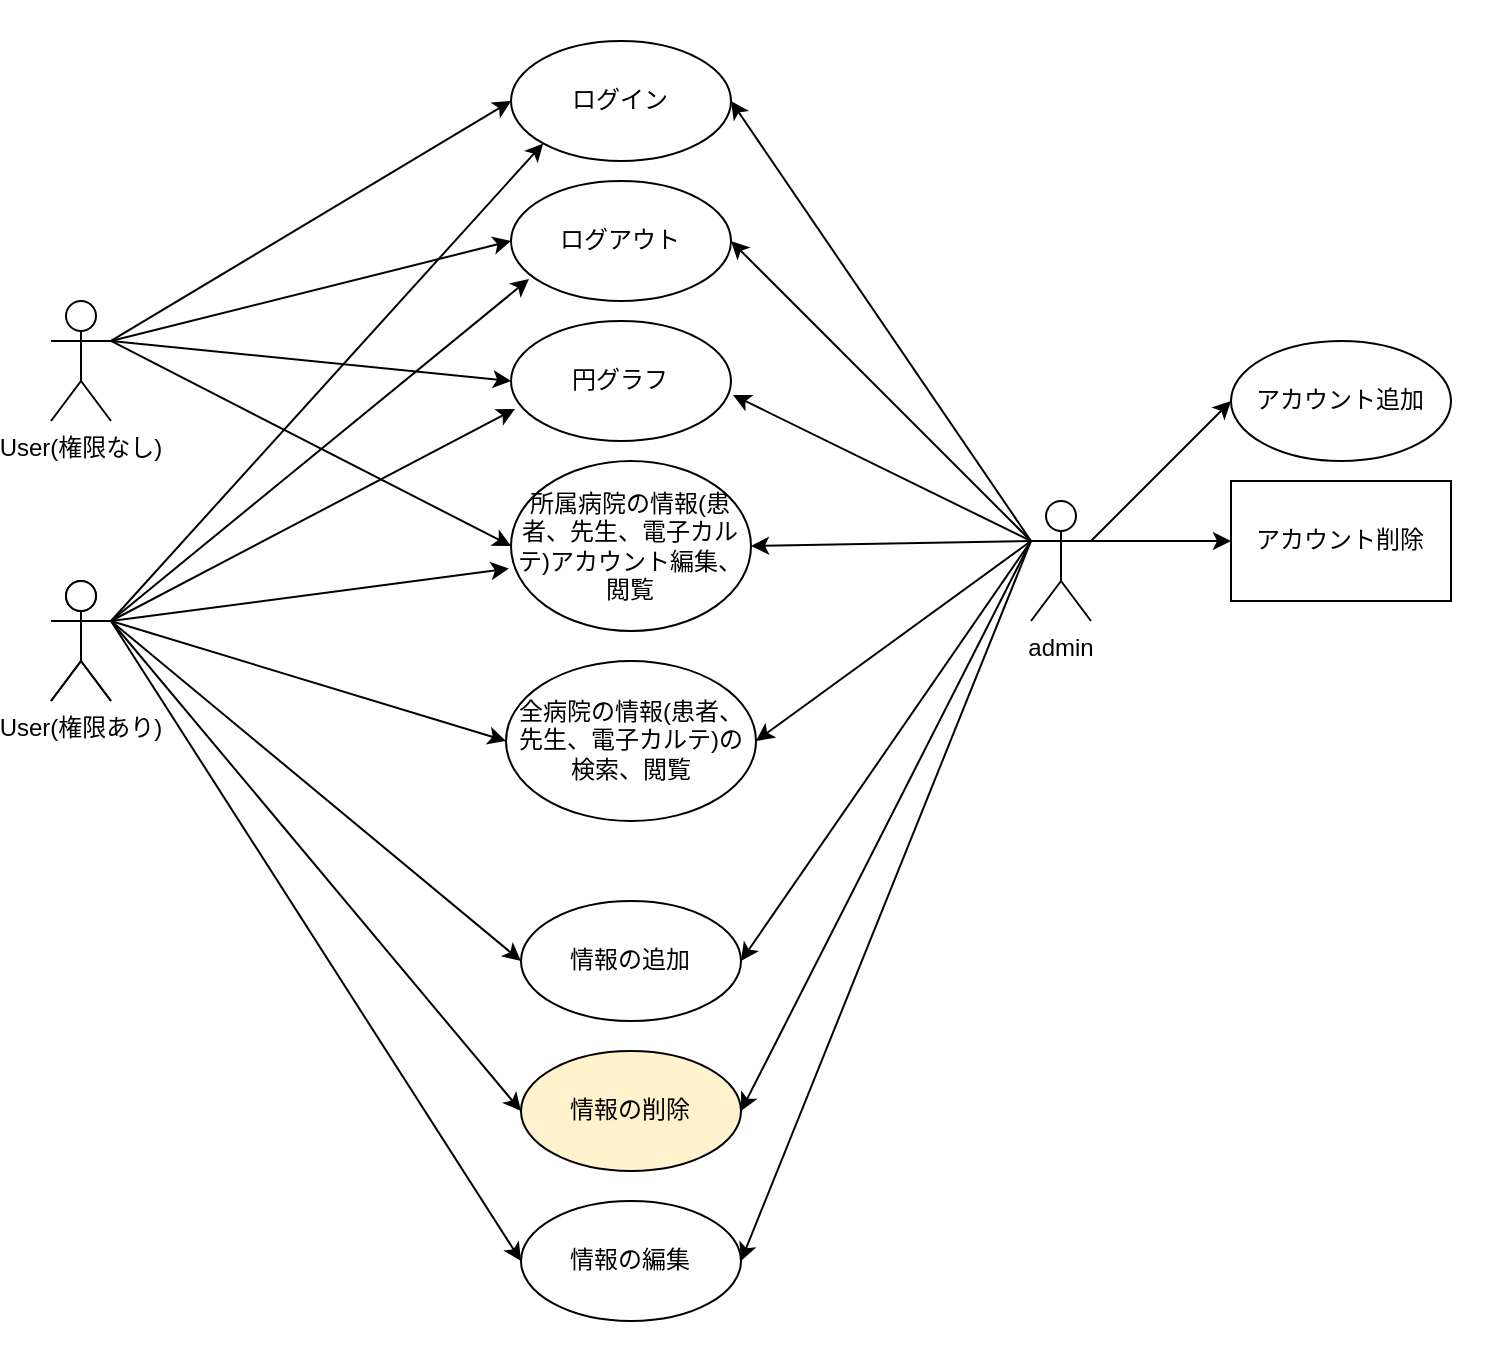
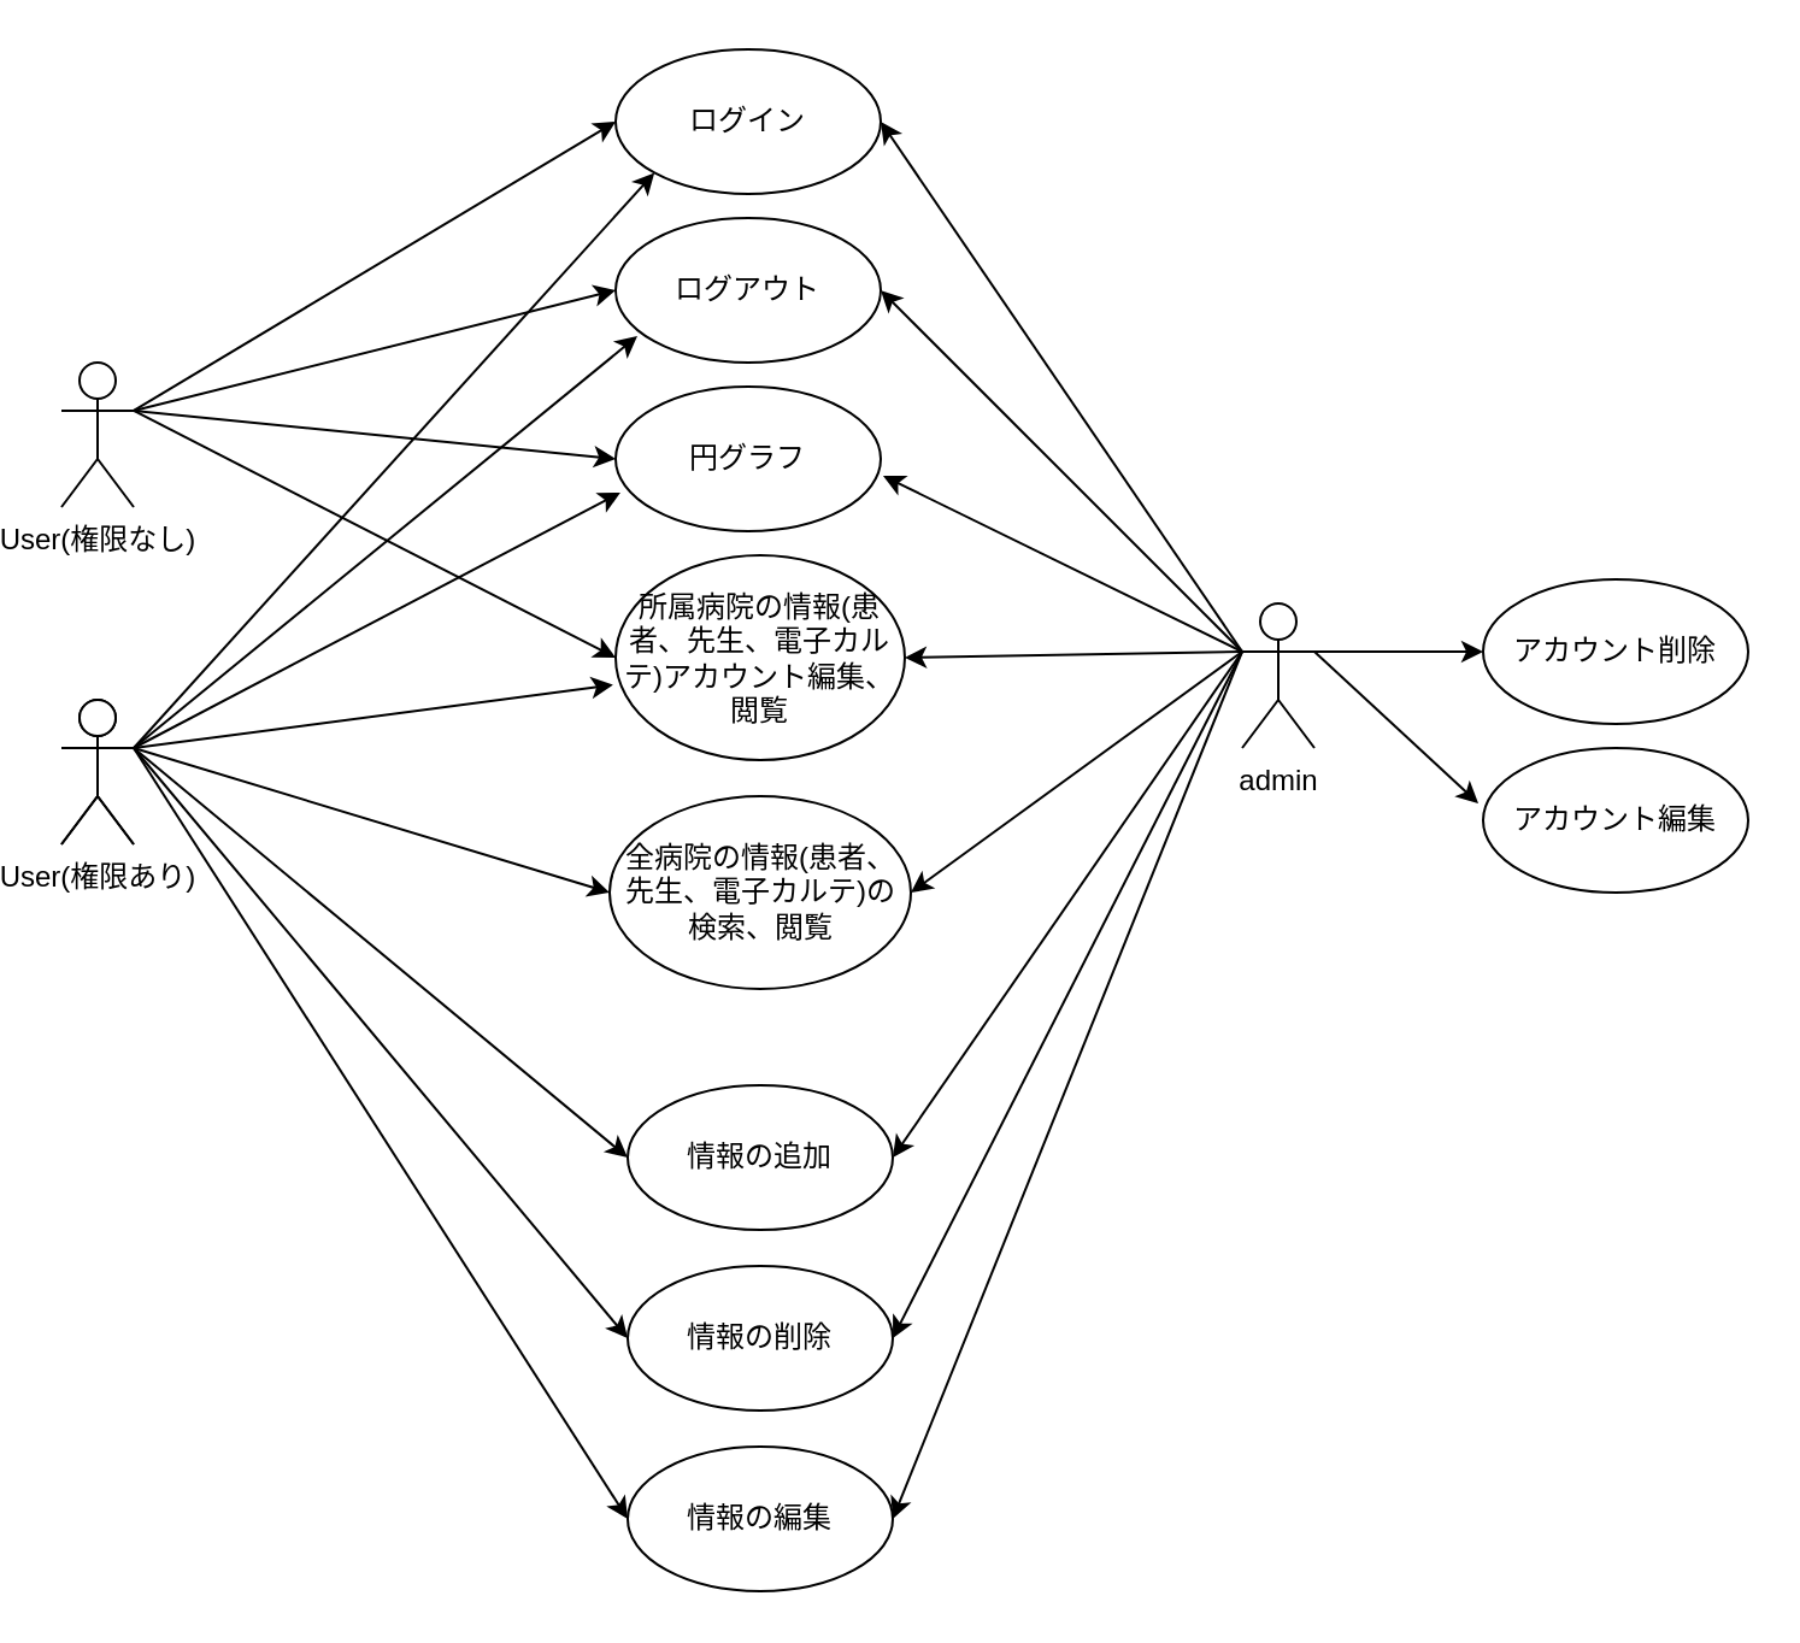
  <mxCell id="0" />
  <mxCell id="1" parent="0" />
  <mxCell id="2" value="User(権限なし)" style="shape=umlActor;verticalLabelPosition=bottom;verticalAlign=top;html=1;outlineConnect=0;" vertex="1" parent="1"><mxGeometry x="20" y="150" width="30" height="60" as="geometry" /></mxCell>
  <mxCell id="3" value="User(権限あり)" style="shape=umlActor;verticalLabelPosition=bottom;verticalAlign=top;html=1;outlineConnect=0;" vertex="1" parent="1"><mxGeometry x="20" y="290" width="30" height="60" as="geometry" /></mxCell>
  <mxCell id="4" value="admin" style="shape=umlActor;verticalLabelPosition=bottom;verticalAlign=top;html=1;outlineConnect=0;" vertex="1" parent="1"><mxGeometry x="510" y="250" width="30" height="60" as="geometry" /></mxCell>
  <mxCell id="5" value="" style="shape=umlActor;verticalLabelPosition=bottom;verticalAlign=top;html=1;outlineConnect=0;" vertex="1" parent="1"><mxGeometry x="20" y="290" width="30" height="60" as="geometry" /></mxCell>
  <mxCell id="6" value="ログイン" style="ellipse;whiteSpace=wrap;html=1;" vertex="1" parent="1"><mxGeometry x="250" y="20" width="110" height="60" as="geometry" /></mxCell>
  <mxCell id="7" value="ログアウト" style="ellipse;whiteSpace=wrap;html=1;" vertex="1" parent="1"><mxGeometry x="250" y="90" width="110" height="60" as="geometry" /></mxCell>
  <mxCell id="8" value="所属病院の情報(患者、先生、電子カルテ)アカウント編集、閲覧" style="ellipse;whiteSpace=wrap;html=1;" vertex="1" parent="1"><mxGeometry x="250" y="230" width="120" height="85" as="geometry" /></mxCell>
- <mxCell id="9" value="アカウント追加" style="ellipse;whiteSpace=wrap;html=1;" vertex="1" parent="1"><mxGeometry x="610" y="170" width="110" height="60" as="geometry" /></mxCell>
  <mxCell id="10" value="全病院の情報(患者、先生、電子カルテ)の検索、閲覧" style="ellipse;whiteSpace=wrap;html=1;" vertex="1" parent="1"><mxGeometry x="247.5" y="330" width="125" height="80" as="geometry" /></mxCell>
- <mxCell id="11" value="アカウント削除" style="whiteSpace=wrap;html=1;rounded=0;" vertex="1" parent="1"><mxGeometry x="610" y="240" width="110" height="60" as="geometry" /></mxCell>
+ <mxCell id="11" value="アカウント削除" style="ellipse;whiteSpace=wrap;html=1;" vertex="1" parent="1"><mxGeometry x="610" y="240" width="110" height="60" as="geometry" /></mxCell>
+ <mxCell id="12" value="アカウント編集" style="ellipse;whiteSpace=wrap;html=1;" vertex="1" parent="1"><mxGeometry x="610" y="310" width="110" height="60" as="geometry" /></mxCell>
  <mxCell id="13" value="情報の追加" style="ellipse;whiteSpace=wrap;html=1;" vertex="1" parent="1"><mxGeometry x="255" y="450" width="110" height="60" as="geometry" /></mxCell>
- <mxCell id="14" value="情報の削除" style="ellipse;whiteSpace=wrap;html=1;fillColor=#fff2cc;" vertex="1" parent="1"><mxGeometry x="255" y="525" width="110" height="60" as="geometry" /></mxCell>
+ <mxCell id="14" value="情報の削除" style="ellipse;whiteSpace=wrap;html=1;" vertex="1" parent="1"><mxGeometry x="255" y="525" width="110" height="60" as="geometry" /></mxCell>
  <mxCell id="15" value="情報の編集" style="ellipse;whiteSpace=wrap;html=1;" vertex="1" parent="1"><mxGeometry x="255" y="600" width="110" height="60" as="geometry" /></mxCell>
  <mxCell id="16" value="" style="endArrow=classic;html=1;rounded=0;exitX=1;exitY=0.333;exitDx=0;exitDy=0;exitPerimeter=0;entryX=0;entryY=0.5;entryDx=0;entryDy=0;" edge="1" parent="1" source="2" target="6"><mxGeometry width="50" height="50" relative="1" as="geometry"><mxPoint x="320" y="290" as="sourcePoint" /><mxPoint x="370" y="240" as="targetPoint" /></mxGeometry></mxCell>
  <mxCell id="17" value="" style="endArrow=classic;html=1;rounded=0;exitX=1;exitY=0.333;exitDx=0;exitDy=0;exitPerimeter=0;entryX=0;entryY=0.5;entryDx=0;entryDy=0;" edge="1" parent="1" source="2" target="7"><mxGeometry width="50" height="50" relative="1" as="geometry"><mxPoint x="60" y="180" as="sourcePoint" /><mxPoint x="260" y="70" as="targetPoint" /></mxGeometry></mxCell>
  <mxCell id="18" value="" style="endArrow=classic;html=1;rounded=0;exitX=1;exitY=0.333;exitDx=0;exitDy=0;exitPerimeter=0;entryX=0;entryY=0.5;entryDx=0;entryDy=0;" edge="1" parent="1" source="2" target="8"><mxGeometry width="50" height="50" relative="1" as="geometry"><mxPoint x="60" y="180" as="sourcePoint" /><mxPoint x="260" y="170" as="targetPoint" /></mxGeometry></mxCell>
  <mxCell id="19" value="" style="endArrow=classic;html=1;rounded=0;exitX=1;exitY=0.333;exitDx=0;exitDy=0;exitPerimeter=0;entryX=0;entryY=1;entryDx=0;entryDy=0;" edge="1" parent="1" source="5" target="6"><mxGeometry width="50" height="50" relative="1" as="geometry"><mxPoint x="60" y="180" as="sourcePoint" /><mxPoint x="259.038" y="393.18" as="targetPoint" /></mxGeometry></mxCell>
  <mxCell id="20" value="" style="endArrow=classic;html=1;rounded=0;entryX=0.082;entryY=0.817;entryDx=0;entryDy=0;entryPerimeter=0;exitX=1;exitY=0.333;exitDx=0;exitDy=0;exitPerimeter=0;" edge="1" parent="1" source="5" target="7"><mxGeometry width="50" height="50" relative="1" as="geometry"><mxPoint x="50" y="300" as="sourcePoint" /><mxPoint x="240" y="160" as="targetPoint" /></mxGeometry></mxCell>
  <mxCell id="21" value="" style="endArrow=classic;html=1;rounded=0;entryX=-0.009;entryY=0.633;entryDx=0;entryDy=0;entryPerimeter=0;" edge="1" parent="1" target="8"><mxGeometry width="50" height="50" relative="1" as="geometry"><mxPoint x="50" y="310" as="sourcePoint" /><mxPoint x="269.02" y="189.02" as="targetPoint" /></mxGeometry></mxCell>
  <mxCell id="22" value="" style="endArrow=classic;html=1;rounded=0;entryX=0;entryY=0.5;entryDx=0;entryDy=0;" edge="1" parent="1" target="13"><mxGeometry width="50" height="50" relative="1" as="geometry"><mxPoint x="50" y="310" as="sourcePoint" /><mxPoint x="240" y="425" as="targetPoint" /></mxGeometry></mxCell>
  <mxCell id="23" value="" style="endArrow=classic;html=1;rounded=0;entryX=0;entryY=0.5;entryDx=0;entryDy=0;" edge="1" parent="1" target="14"><mxGeometry width="50" height="50" relative="1" as="geometry"><mxPoint x="50" y="310" as="sourcePoint" /><mxPoint x="250" y="435" as="targetPoint" /></mxGeometry></mxCell>
  <mxCell id="24" value="" style="endArrow=classic;html=1;rounded=0;entryX=0;entryY=0.5;entryDx=0;entryDy=0;" edge="1" parent="1" target="15"><mxGeometry width="50" height="50" relative="1" as="geometry"><mxPoint x="50" y="310" as="sourcePoint" /><mxPoint x="260" y="445" as="targetPoint" /></mxGeometry></mxCell>
  <mxCell id="25" value="" style="endArrow=classic;html=1;rounded=0;entryX=1;entryY=0.5;entryDx=0;entryDy=0;exitX=0;exitY=0.333;exitDx=0;exitDy=0;exitPerimeter=0;" edge="1" parent="1" source="4" target="6"><mxGeometry width="50" height="50" relative="1" as="geometry"><mxPoint x="320" y="390" as="sourcePoint" /><mxPoint x="370" y="340" as="targetPoint" /></mxGeometry></mxCell>
  <mxCell id="26" value="" style="endArrow=classic;html=1;rounded=0;entryX=1;entryY=0.5;entryDx=0;entryDy=0;" edge="1" parent="1" target="7"><mxGeometry width="50" height="50" relative="1" as="geometry"><mxPoint x="510" y="270" as="sourcePoint" /><mxPoint x="370" y="70" as="targetPoint" /></mxGeometry></mxCell>
  <mxCell id="27" value="" style="endArrow=classic;html=1;rounded=0;entryX=1;entryY=0.5;entryDx=0;entryDy=0;" edge="1" parent="1" target="8"><mxGeometry width="50" height="50" relative="1" as="geometry"><mxPoint x="510" y="270" as="sourcePoint" /><mxPoint x="370" y="170" as="targetPoint" /></mxGeometry></mxCell>
  <mxCell id="28" value="" style="endArrow=classic;html=1;rounded=0;entryX=1;entryY=0.5;entryDx=0;entryDy=0;" edge="1" parent="1" target="10"><mxGeometry width="50" height="50" relative="1" as="geometry"><mxPoint x="510" y="270" as="sourcePoint" /><mxPoint x="370" y="250" as="targetPoint" /></mxGeometry></mxCell>
  <mxCell id="29" value="" style="endArrow=classic;html=1;rounded=0;entryX=1;entryY=0.5;entryDx=0;entryDy=0;exitX=0;exitY=0.333;exitDx=0;exitDy=0;exitPerimeter=0;" edge="1" parent="1" source="4" target="13"><mxGeometry width="50" height="50" relative="1" as="geometry"><mxPoint x="520" y="280" as="sourcePoint" /><mxPoint x="370" y="425" as="targetPoint" /></mxGeometry></mxCell>
  <mxCell id="30" value="" style="endArrow=classic;html=1;rounded=0;entryX=1;entryY=0.5;entryDx=0;entryDy=0;" edge="1" parent="1" target="14"><mxGeometry width="50" height="50" relative="1" as="geometry"><mxPoint x="510" y="270" as="sourcePoint" /><mxPoint x="370" y="510" as="targetPoint" /></mxGeometry></mxCell>
  <mxCell id="31" value="" style="endArrow=classic;html=1;rounded=0;entryX=1;entryY=0.5;entryDx=0;entryDy=0;" edge="1" parent="1" target="15"><mxGeometry width="50" height="50" relative="1" as="geometry"><mxPoint x="510" y="270" as="sourcePoint" /><mxPoint x="370" y="580" as="targetPoint" /></mxGeometry></mxCell>
- <mxCell id="32" value="" style="endArrow=classic;html=1;rounded=0;exitX=1;exitY=0.333;exitDx=0;exitDy=0;exitPerimeter=0;entryX=0;entryY=0.5;entryDx=0;entryDy=0;" edge="1" parent="1" source="4" target="9"><mxGeometry width="50" height="50" relative="1" as="geometry"><mxPoint x="320" y="290" as="sourcePoint" /><mxPoint x="370" y="240" as="targetPoint" /></mxGeometry></mxCell>
  <mxCell id="33" value="" style="endArrow=classic;html=1;rounded=0;entryX=0;entryY=0.5;entryDx=0;entryDy=0;" edge="1" parent="1" target="11"><mxGeometry width="50" height="50" relative="1" as="geometry"><mxPoint x="540" y="270" as="sourcePoint" /><mxPoint x="620" y="170" as="targetPoint" /></mxGeometry></mxCell>
+ <mxCell id="34" value="" style="endArrow=classic;html=1;rounded=0;entryX=-0.018;entryY=0.383;entryDx=0;entryDy=0;entryPerimeter=0;exitX=1;exitY=0.333;exitDx=0;exitDy=0;exitPerimeter=0;" edge="1" parent="1" source="4" target="12"><mxGeometry width="50" height="50" relative="1" as="geometry"><mxPoint x="550" y="280" as="sourcePoint" /><mxPoint x="620" y="270" as="targetPoint" /></mxGeometry></mxCell>
  <mxCell id="35" value="" style="endArrow=classic;html=1;rounded=0;entryX=0;entryY=0.5;entryDx=0;entryDy=0;" edge="1" parent="1" target="10"><mxGeometry width="50" height="50" relative="1" as="geometry"><mxPoint x="50" y="310" as="sourcePoint" /><mxPoint x="259.01" y="257.98" as="targetPoint" /></mxGeometry></mxCell>
  <mxCell id="36" value="円グラフ" style="ellipse;whiteSpace=wrap;html=1;" vertex="1" parent="1"><mxGeometry x="250" y="160" width="110" height="60" as="geometry" /></mxCell>
  <mxCell id="37" value="" style="endArrow=classic;html=1;rounded=0;entryX=0;entryY=0.5;entryDx=0;entryDy=0;" edge="1" parent="1" target="36"><mxGeometry width="50" height="50" relative="1" as="geometry"><mxPoint x="50" y="170" as="sourcePoint" /><mxPoint x="260" y="130" as="targetPoint" /></mxGeometry></mxCell>
  <mxCell id="38" value="" style="endArrow=classic;html=1;rounded=0;entryX=0.018;entryY=0.733;entryDx=0;entryDy=0;entryPerimeter=0;" edge="1" parent="1" target="36"><mxGeometry width="50" height="50" relative="1" as="geometry"><mxPoint x="50" y="310" as="sourcePoint" /><mxPoint x="260" y="200" as="targetPoint" /></mxGeometry></mxCell>
  <mxCell id="39" value="" style="endArrow=classic;html=1;rounded=0;entryX=1.009;entryY=0.617;entryDx=0;entryDy=0;entryPerimeter=0;" edge="1" parent="1" target="36"><mxGeometry width="50" height="50" relative="1" as="geometry"><mxPoint x="510" y="270" as="sourcePoint" /><mxPoint x="261.98" y="213.98" as="targetPoint" /></mxGeometry></mxCell>
